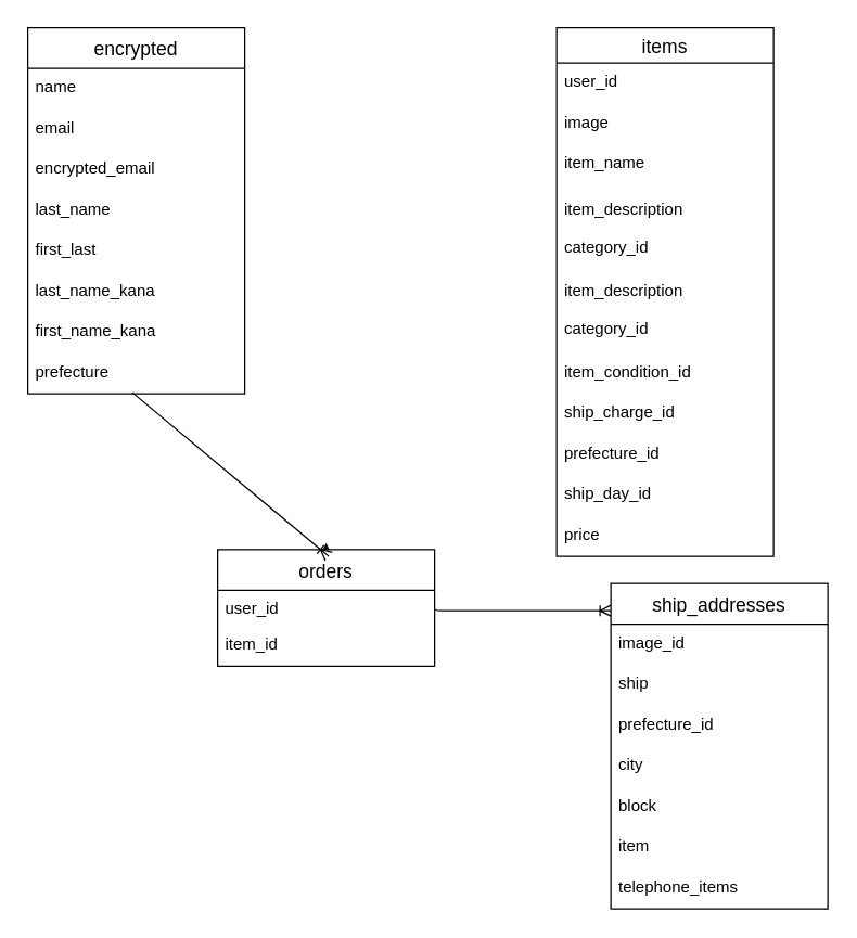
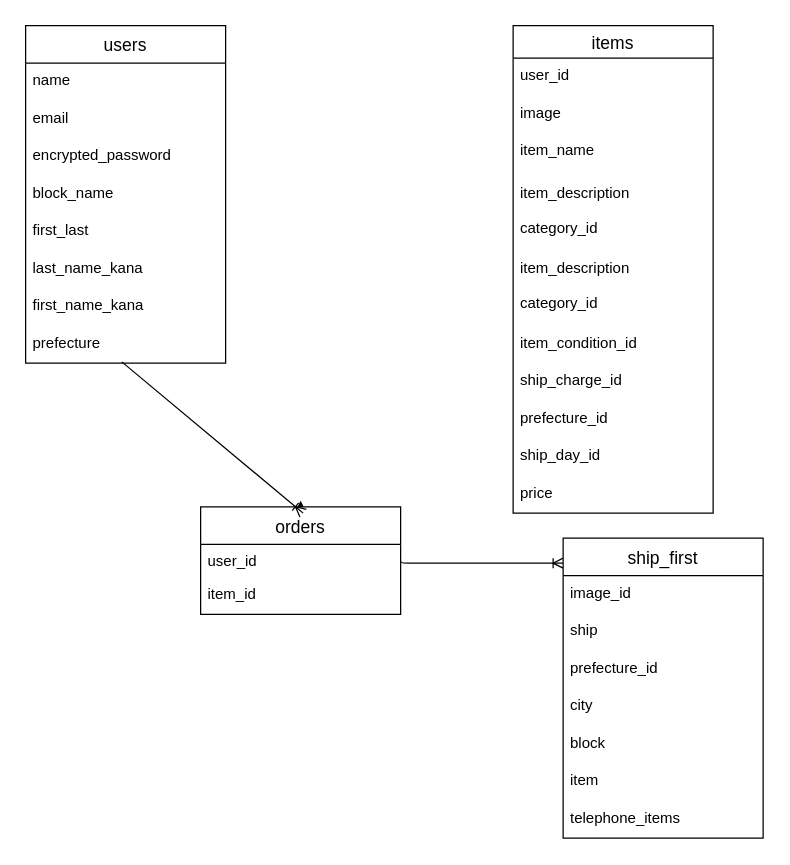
  <mxCell id="0" />
  <mxCell id="1" parent="0" />
  <mxCell id="2" style="edgeStyle=orthogonalEdgeStyle;rounded=0;orthogonalLoop=1;jettySize=auto;html=1;exitX=0.5;exitY=0;exitDx=0;exitDy=0;entryX=0.5;entryY=0;entryDx=0;entryDy=0;" parent="1" source="4" target="4" edge="1"><mxGeometry relative="1" as="geometry"><mxPoint x="40" y="-10" as="targetPoint" /></mxGeometry></mxCell>
  <mxCell id="3" style="edgeStyle=orthogonalEdgeStyle;rounded=0;orthogonalLoop=1;jettySize=auto;html=1;" parent="1" edge="1"><mxGeometry relative="1" as="geometry"><mxPoint x="100" y="220" as="targetPoint" /><mxPoint x="100" y="220" as="sourcePoint" /></mxGeometry></mxCell>
- <mxCell id="4" value="encrypted" style="swimlane;fontStyle=0;childLayout=stackLayout;horizontal=1;startSize=30;horizontalStack=0;resizeParent=1;resizeParentMax=0;resizeLast=0;collapsible=1;marginBottom=0;align=center;fontSize=14;" parent="1" vertex="1"><mxGeometry x="20" y="20" width="160" height="270" as="geometry" /></mxCell>
+ <mxCell id="4" value="users" style="swimlane;fontStyle=0;childLayout=stackLayout;horizontal=1;startSize=30;horizontalStack=0;resizeParent=1;resizeParentMax=0;resizeLast=0;collapsible=1;marginBottom=0;align=center;fontSize=14;" parent="1" vertex="1"><mxGeometry x="20" y="20" width="160" height="270" as="geometry" /></mxCell>
  <mxCell id="5" value="name" style="text;strokeColor=none;fillColor=none;spacingLeft=4;spacingRight=4;overflow=hidden;rotatable=0;points=[[0,0.5],[1,0.5]];portConstraint=eastwest;fontSize=12;" parent="4" vertex="1"><mxGeometry y="30" width="160" height="30" as="geometry" /></mxCell>
  <mxCell id="6" value="email" style="text;strokeColor=none;fillColor=none;spacingLeft=4;spacingRight=4;overflow=hidden;rotatable=0;points=[[0,0.5],[1,0.5]];portConstraint=eastwest;fontSize=12;" parent="4" vertex="1"><mxGeometry y="60" width="160" height="30" as="geometry" /></mxCell>
- <mxCell id="7" value="encrypted_email&#10;&#10;" style="text;strokeColor=none;fillColor=none;spacingLeft=4;spacingRight=4;overflow=hidden;rotatable=0;points=[[0,0.5],[1,0.5]];portConstraint=eastwest;fontSize=12;" vertex="1" parent="4"><mxGeometry y="90" width="160" height="30" as="geometry" /></mxCell>
- <mxCell id="8" value="last_name" style="text;strokeColor=none;fillColor=none;spacingLeft=4;spacingRight=4;overflow=hidden;rotatable=0;points=[[0,0.5],[1,0.5]];portConstraint=eastwest;fontSize=12;" vertex="1" parent="4"><mxGeometry y="120" width="160" height="30" as="geometry" /></mxCell>
+ <mxCell id="7" value="encrypted_password&#10;&#10;" style="text;strokeColor=none;fillColor=none;spacingLeft=4;spacingRight=4;overflow=hidden;rotatable=0;points=[[0,0.5],[1,0.5]];portConstraint=eastwest;fontSize=12;" vertex="1" parent="4"><mxGeometry y="90" width="160" height="30" as="geometry" /></mxCell>
+ <mxCell id="8" value="block_name" style="text;strokeColor=none;fillColor=none;spacingLeft=4;spacingRight=4;overflow=hidden;rotatable=0;points=[[0,0.5],[1,0.5]];portConstraint=eastwest;fontSize=12;" vertex="1" parent="4"><mxGeometry y="120" width="160" height="30" as="geometry" /></mxCell>
  <mxCell id="9" value="first_last" style="text;strokeColor=none;fillColor=none;spacingLeft=4;spacingRight=4;overflow=hidden;rotatable=0;points=[[0,0.5],[1,0.5]];portConstraint=eastwest;fontSize=12;" vertex="1" parent="4"><mxGeometry y="150" width="160" height="30" as="geometry" /></mxCell>
  <mxCell id="10" value="last_name_kana" style="text;strokeColor=none;fillColor=none;spacingLeft=4;spacingRight=4;overflow=hidden;rotatable=0;points=[[0,0.5],[1,0.5]];portConstraint=eastwest;fontSize=12;" vertex="1" parent="4"><mxGeometry y="180" width="160" height="30" as="geometry" /></mxCell>
  <mxCell id="11" value="first_name_kana" style="text;strokeColor=none;fillColor=none;spacingLeft=4;spacingRight=4;overflow=hidden;rotatable=0;points=[[0,0.5],[1,0.5]];portConstraint=eastwest;fontSize=12;" vertex="1" parent="4"><mxGeometry y="210" width="160" height="30" as="geometry" /></mxCell>
  <mxCell id="12" value="prefecture" style="text;strokeColor=none;fillColor=none;spacingLeft=4;spacingRight=4;overflow=hidden;rotatable=0;points=[[0,0.5],[1,0.5]];portConstraint=eastwest;fontSize=12;" parent="4" vertex="1"><mxGeometry y="240" width="160" height="30" as="geometry" /></mxCell>
  <mxCell id="13" value="items" style="swimlane;fontStyle=0;childLayout=stackLayout;horizontal=1;startSize=26;horizontalStack=0;resizeParent=1;resizeParentMax=0;resizeLast=0;collapsible=1;marginBottom=0;align=center;fontSize=14;" parent="1" vertex="1"><mxGeometry x="410" y="20" width="160" height="390" as="geometry" /></mxCell>
  <mxCell id="14" value="user_id" style="text;strokeColor=none;fillColor=none;spacingLeft=4;spacingRight=4;overflow=hidden;rotatable=0;points=[[0,0.5],[1,0.5]];portConstraint=eastwest;fontSize=12;" parent="13" vertex="1"><mxGeometry y="26" width="160" height="30" as="geometry" /></mxCell>
  <mxCell id="15" value="image" style="text;strokeColor=none;fillColor=none;spacingLeft=4;spacingRight=4;overflow=hidden;rotatable=0;points=[[0,0.5],[1,0.5]];portConstraint=eastwest;fontSize=12;" parent="13" vertex="1"><mxGeometry y="56" width="160" height="30" as="geometry" /></mxCell>
  <mxCell id="16" value="item_name" style="text;strokeColor=none;fillColor=none;spacingLeft=4;spacingRight=4;overflow=hidden;rotatable=0;points=[[0,0.5],[1,0.5]];portConstraint=eastwest;fontSize=12;" parent="13" vertex="1"><mxGeometry y="86" width="160" height="34" as="geometry" /></mxCell>
  <mxCell id="17" value="item_description&#10;&#10;category_id&#10;" style="text;strokeColor=none;fillColor=none;spacingLeft=4;spacingRight=4;overflow=hidden;rotatable=0;points=[[0,0.5],[1,0.5]];portConstraint=eastwest;fontSize=12;" parent="13" vertex="1"><mxGeometry y="120" width="160" height="60" as="geometry" /></mxCell>
  <mxCell id="18" value="item_description&#10;&#10;category_id&#10;" style="text;strokeColor=none;fillColor=none;spacingLeft=4;spacingRight=4;overflow=hidden;rotatable=0;points=[[0,0.5],[1,0.5]];portConstraint=eastwest;fontSize=12;" vertex="1" parent="13"><mxGeometry y="180" width="160" height="60" as="geometry" /></mxCell>
  <mxCell id="19" value="item_condition_id" style="text;strokeColor=none;fillColor=none;spacingLeft=4;spacingRight=4;overflow=hidden;rotatable=0;points=[[0,0.5],[1,0.5]];portConstraint=eastwest;fontSize=12;" parent="13" vertex="1"><mxGeometry y="240" width="160" height="30" as="geometry" /></mxCell>
  <mxCell id="20" value="ship_charge_id" style="text;strokeColor=none;fillColor=none;spacingLeft=4;spacingRight=4;overflow=hidden;rotatable=0;points=[[0,0.5],[1,0.5]];portConstraint=eastwest;fontSize=12;" parent="13" vertex="1"><mxGeometry y="270" width="160" height="30" as="geometry" /></mxCell>
  <mxCell id="21" value="prefecture_id" style="text;strokeColor=none;fillColor=none;spacingLeft=4;spacingRight=4;overflow=hidden;rotatable=0;points=[[0,0.5],[1,0.5]];portConstraint=eastwest;fontSize=12;" parent="13" vertex="1"><mxGeometry y="300" width="160" height="30" as="geometry" /></mxCell>
  <mxCell id="22" value="ship_day_id" style="text;strokeColor=none;fillColor=none;spacingLeft=4;spacingRight=4;overflow=hidden;rotatable=0;points=[[0,0.5],[1,0.5]];portConstraint=eastwest;fontSize=12;" parent="13" vertex="1"><mxGeometry y="330" width="160" height="30" as="geometry" /></mxCell>
  <mxCell id="23" value="price" style="text;strokeColor=none;fillColor=none;spacingLeft=4;spacingRight=4;overflow=hidden;rotatable=0;points=[[0,0.5],[1,0.5]];portConstraint=eastwest;fontSize=12;" parent="13" vertex="1"><mxGeometry y="360" width="160" height="30" as="geometry" /></mxCell>
  <mxCell id="24" style="edgeStyle=orthogonalEdgeStyle;rounded=0;orthogonalLoop=1;jettySize=auto;html=1;exitX=0.5;exitY=0;exitDx=0;exitDy=0;" parent="1" source="25" edge="1"><mxGeometry relative="1" as="geometry"><mxPoint x="240" y="400" as="targetPoint" /></mxGeometry></mxCell>
  <mxCell id="25" value="orders" style="swimlane;fontStyle=0;childLayout=stackLayout;horizontal=1;startSize=30;horizontalStack=0;resizeParent=1;resizeParentMax=0;resizeLast=0;collapsible=1;marginBottom=0;align=center;fontSize=14;" parent="1" vertex="1"><mxGeometry x="160" y="405" width="160" height="86" as="geometry" /></mxCell>
  <mxCell id="26" value="user_id" style="text;strokeColor=none;fillColor=none;spacingLeft=4;spacingRight=4;overflow=hidden;rotatable=0;points=[[0,0.5],[1,0.5]];portConstraint=eastwest;fontSize=12;" parent="25" vertex="1"><mxGeometry y="30" width="160" height="26" as="geometry" /></mxCell>
  <mxCell id="27" value="item_id" style="text;strokeColor=none;fillColor=none;spacingLeft=4;spacingRight=4;overflow=hidden;rotatable=0;points=[[0,0.5],[1,0.5]];portConstraint=eastwest;fontSize=12;" parent="25" vertex="1"><mxGeometry y="56" width="160" height="30" as="geometry" /></mxCell>
- <mxCell id="28" value="ship_addresses" style="swimlane;fontStyle=0;childLayout=stackLayout;horizontal=1;startSize=30;horizontalStack=0;resizeParent=1;resizeParentMax=0;resizeLast=0;collapsible=1;marginBottom=0;align=center;fontSize=14;" parent="1" vertex="1"><mxGeometry x="450" y="430" width="160" height="240" as="geometry" /></mxCell>
+ <mxCell id="28" value="ship_first" style="swimlane;fontStyle=0;childLayout=stackLayout;horizontal=1;startSize=30;horizontalStack=0;resizeParent=1;resizeParentMax=0;resizeLast=0;collapsible=1;marginBottom=0;align=center;fontSize=14;" parent="1" vertex="1"><mxGeometry x="450" y="430" width="160" height="240" as="geometry" /></mxCell>
  <mxCell id="29" value="image_id" style="text;strokeColor=none;fillColor=none;spacingLeft=4;spacingRight=4;overflow=hidden;rotatable=0;points=[[0,0.5],[1,0.5]];portConstraint=eastwest;fontSize=12;" vertex="1" parent="28"><mxGeometry y="30" width="160" height="30" as="geometry" /></mxCell>
  <mxCell id="30" value="ship" style="text;strokeColor=none;fillColor=none;spacingLeft=4;spacingRight=4;overflow=hidden;rotatable=0;points=[[0,0.5],[1,0.5]];portConstraint=eastwest;fontSize=12;" parent="28" vertex="1"><mxGeometry y="60" width="160" height="30" as="geometry" /></mxCell>
  <mxCell id="31" value="prefecture_id" style="text;strokeColor=none;fillColor=none;spacingLeft=4;spacingRight=4;overflow=hidden;rotatable=0;points=[[0,0.5],[1,0.5]];portConstraint=eastwest;fontSize=12;" parent="28" vertex="1"><mxGeometry y="90" width="160" height="30" as="geometry" /></mxCell>
  <mxCell id="32" value="city" style="text;strokeColor=none;fillColor=none;spacingLeft=4;spacingRight=4;overflow=hidden;rotatable=0;points=[[0,0.5],[1,0.5]];portConstraint=eastwest;fontSize=12;" parent="28" vertex="1"><mxGeometry y="120" width="160" height="30" as="geometry" /></mxCell>
  <mxCell id="33" value="block" style="text;strokeColor=none;fillColor=none;spacingLeft=4;spacingRight=4;overflow=hidden;rotatable=0;points=[[0,0.5],[1,0.5]];portConstraint=eastwest;fontSize=12;" parent="28" vertex="1"><mxGeometry y="150" width="160" height="30" as="geometry" /></mxCell>
  <mxCell id="34" value="item" style="text;strokeColor=none;fillColor=none;spacingLeft=4;spacingRight=4;overflow=hidden;rotatable=0;points=[[0,0.5],[1,0.5]];portConstraint=eastwest;fontSize=12;" parent="28" vertex="1"><mxGeometry y="180" width="160" height="30" as="geometry" /></mxCell>
  <mxCell id="35" value="telephone_items" style="text;strokeColor=none;fillColor=none;spacingLeft=4;spacingRight=4;overflow=hidden;rotatable=0;points=[[0,0.5],[1,0.5]];portConstraint=eastwest;fontSize=12;" parent="28" vertex="1"><mxGeometry y="210" width="160" height="30" as="geometry" /></mxCell>
  <mxCell id="36" style="edgeStyle=none;rounded=0;orthogonalLoop=1;jettySize=auto;html=1;entryX=0.5;entryY=0;entryDx=0;entryDy=0;" parent="1" source="25" target="25" edge="1"><mxGeometry relative="1" as="geometry" /></mxCell>
  <mxCell id="37" value="" style="fontSize=12;html=1;endArrow=ERoneToMany;exitX=0.481;exitY=0.967;exitDx=0;exitDy=0;exitPerimeter=0;" parent="1" source="12" edge="1"><mxGeometry width="100" height="100" relative="1" as="geometry"><mxPoint x="100" y="150" as="sourcePoint" /><mxPoint x="242" y="410" as="targetPoint" /></mxGeometry></mxCell>
  <mxCell id="38" value="" style="fontSize=12;html=1;endArrow=ERoneToMany;exitX=1;exitY=0.5;exitDx=0;exitDy=0;edgeStyle=elbowEdgeStyle;elbow=vertical;" parent="1" source="26" edge="1"><mxGeometry width="100" height="100" relative="1" as="geometry"><mxPoint x="280" y="330" as="sourcePoint" /><mxPoint x="450" y="450" as="targetPoint" /><Array as="points"><mxPoint x="440" y="450" /></Array></mxGeometry></mxCell>
